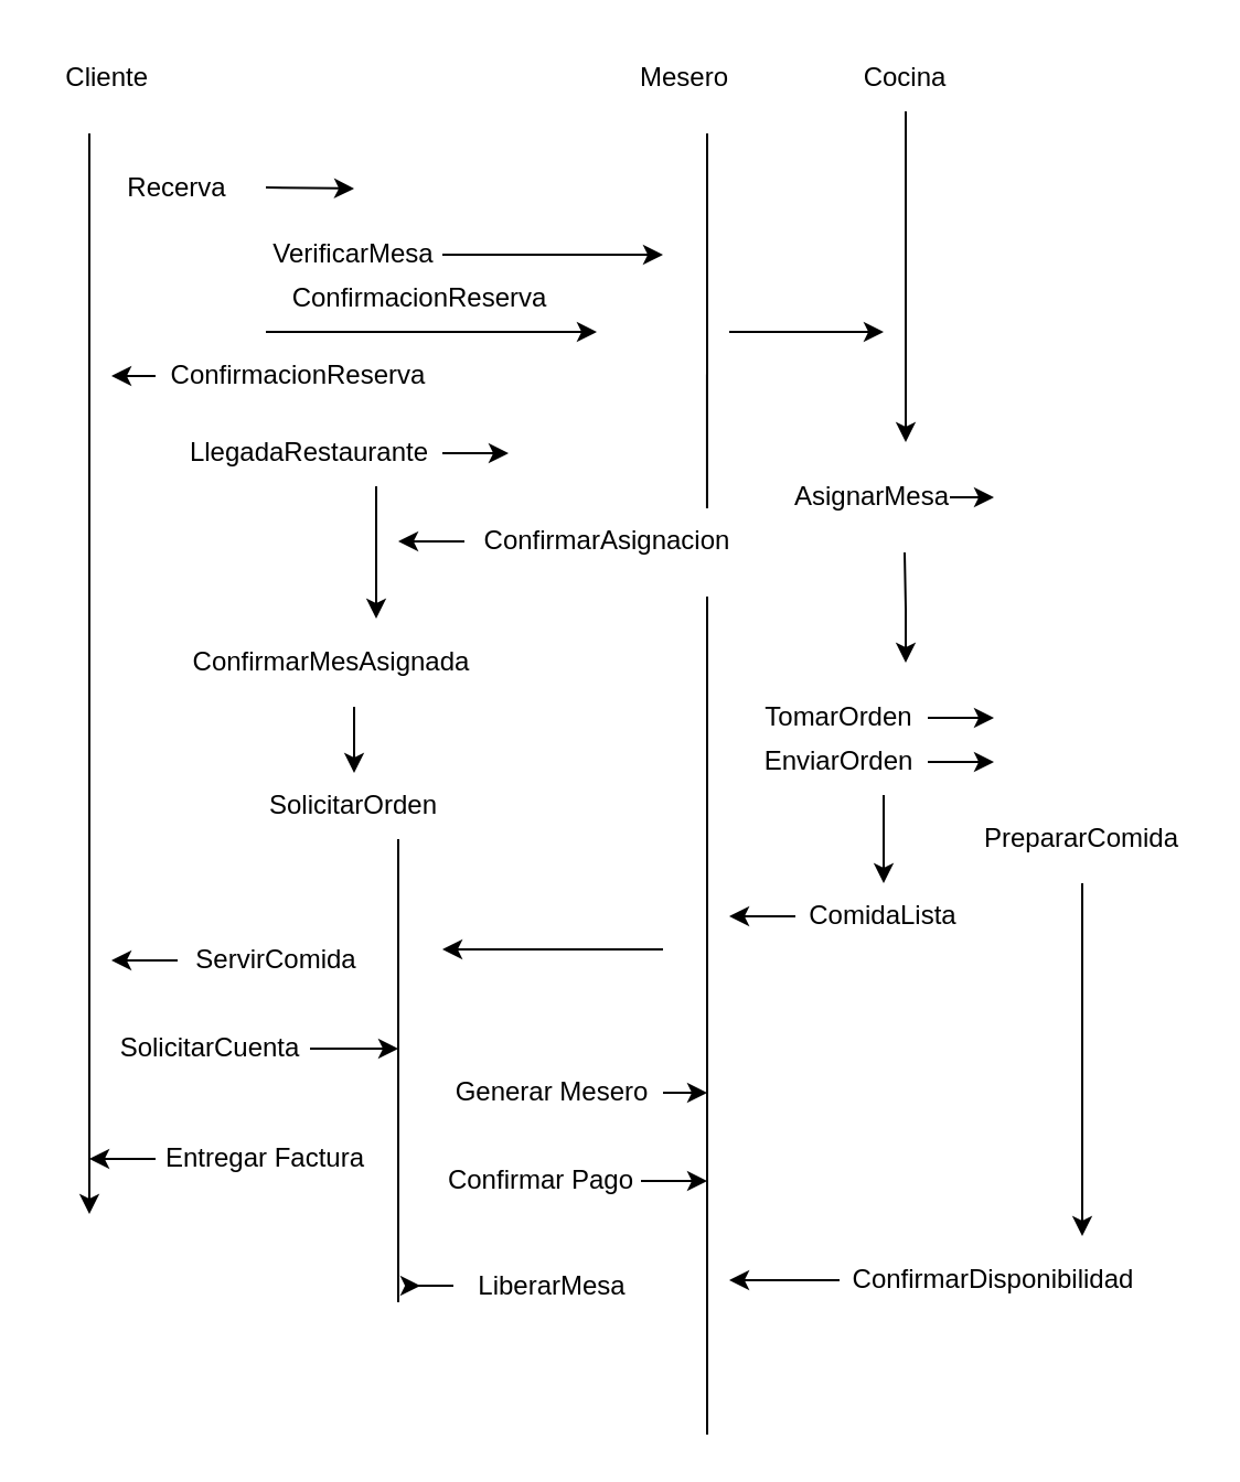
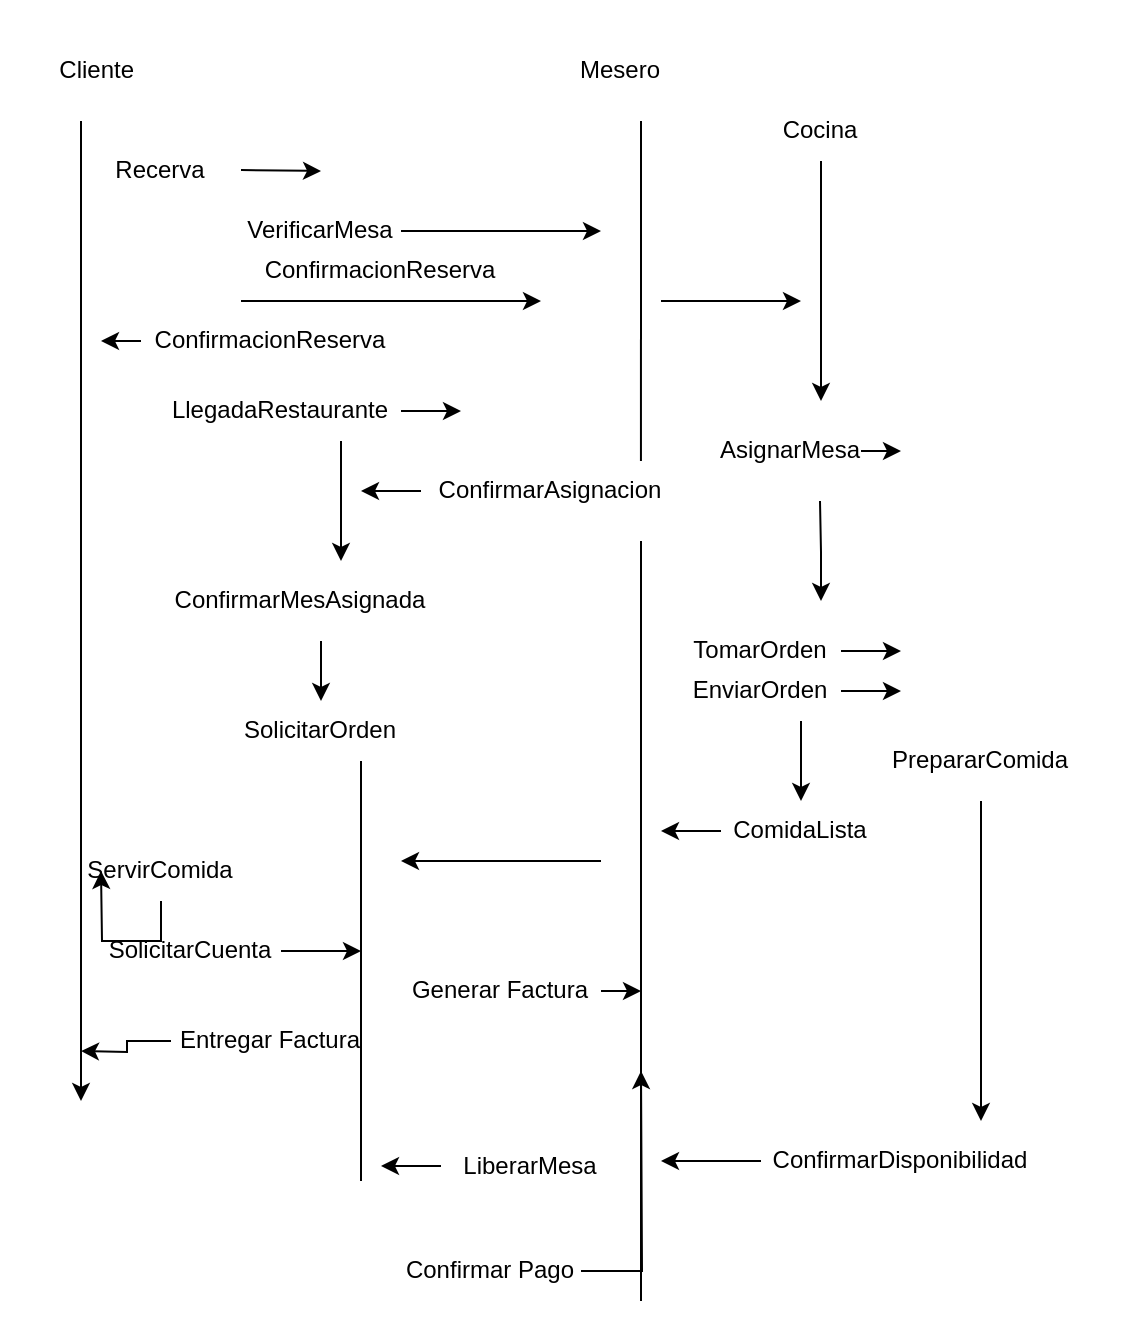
  <mxCell id="0" />
  <mxCell id="1" parent="0" />
  <mxCell id="2" value="Cliente&amp;nbsp;" style="text;html=1;align=center;verticalAlign=middle;whiteSpace=wrap;rounded=0;" parent="1" vertex="1"><mxGeometry x="20" y="20" width="60" height="30" as="geometry" /></mxCell>
  <mxCell id="3" value="Recerva" style="text;html=1;align=center;verticalAlign=middle;whiteSpace=wrap;rounded=0;" parent="1" vertex="1"><mxGeometry x="50" y="70" width="60" height="30" as="geometry" /></mxCell>
  <mxCell id="4" style="edgeStyle=orthogonalEdgeStyle;rounded=0;orthogonalLoop=1;jettySize=auto;html=1;exitX=0;exitY=0.5;exitDx=0;exitDy=0;" parent="1" source="5" edge="1"><mxGeometry relative="1" as="geometry"><mxPoint x="50" y="170" as="targetPoint" /></mxGeometry></mxCell>
  <mxCell id="5" value="ConfirmacionReserva" style="text;html=1;align=center;verticalAlign=middle;whiteSpace=wrap;rounded=0;" parent="1" vertex="1"><mxGeometry x="70" y="160" width="130" height="20" as="geometry" /></mxCell>
  <mxCell id="6" style="edgeStyle=orthogonalEdgeStyle;rounded=0;orthogonalLoop=1;jettySize=auto;html=1;" parent="1" source="7" edge="1"><mxGeometry relative="1" as="geometry"><mxPoint x="300" y="115" as="targetPoint" /></mxGeometry></mxCell>
  <mxCell id="7" value="VerificarMesa" style="text;html=1;align=center;verticalAlign=middle;whiteSpace=wrap;rounded=0;" parent="1" vertex="1"><mxGeometry x="120" y="100" width="80" height="30" as="geometry" /></mxCell>
  <mxCell id="8" value="ConfirmacionReserva" style="text;html=1;align=center;verticalAlign=middle;whiteSpace=wrap;rounded=0;" parent="1" vertex="1"><mxGeometry x="160" y="120" width="60" height="30" as="geometry" /></mxCell>
  <mxCell id="9" value="" style="endArrow=classic;html=1;rounded=0;" parent="1" edge="1"><mxGeometry width="50" height="50" relative="1" as="geometry"><mxPoint x="120" y="84.5" as="sourcePoint" /><mxPoint x="160" y="85" as="targetPoint" /></mxGeometry></mxCell>
  <mxCell id="10" value="" style="endArrow=classic;html=1;rounded=0;" parent="1" edge="1"><mxGeometry width="50" height="50" relative="1" as="geometry"><mxPoint x="40" y="60" as="sourcePoint" /><mxPoint x="40" y="550" as="targetPoint" /></mxGeometry></mxCell>
  <mxCell id="11" style="edgeStyle=orthogonalEdgeStyle;rounded=0;orthogonalLoop=1;jettySize=auto;html=1;exitX=1;exitY=0.5;exitDx=0;exitDy=0;" parent="1" source="13" edge="1"><mxGeometry relative="1" as="geometry"><mxPoint x="230" y="205" as="targetPoint" /></mxGeometry></mxCell>
  <mxCell id="12" style="edgeStyle=orthogonalEdgeStyle;rounded=0;orthogonalLoop=1;jettySize=auto;html=1;exitX=0.75;exitY=1;exitDx=0;exitDy=0;" parent="1" source="13" edge="1"><mxGeometry relative="1" as="geometry"><mxPoint x="170" y="280" as="targetPoint" /></mxGeometry></mxCell>
  <mxCell id="13" value="LlegadaRestaurante" style="text;html=1;align=center;verticalAlign=middle;whiteSpace=wrap;rounded=0;" parent="1" vertex="1"><mxGeometry x="80" y="190" width="120" height="30" as="geometry" /></mxCell>
  <mxCell id="14" value="" style="endArrow=classic;html=1;rounded=0;" parent="1" edge="1"><mxGeometry width="50" height="50" relative="1" as="geometry"><mxPoint x="120" y="150" as="sourcePoint" /><mxPoint x="270" y="150" as="targetPoint" /></mxGeometry></mxCell>
  <mxCell id="15" style="edgeStyle=orthogonalEdgeStyle;rounded=0;orthogonalLoop=1;jettySize=auto;html=1;" parent="1" source="16" edge="1"><mxGeometry relative="1" as="geometry"><mxPoint x="180" y="245" as="targetPoint" /></mxGeometry></mxCell>
  <mxCell id="16" value="ConfirmarAsignacion" style="text;html=1;align=center;verticalAlign=middle;whiteSpace=wrap;rounded=0;" parent="1" vertex="1"><mxGeometry x="210" y="230" width="130" height="30" as="geometry" /></mxCell>
  <mxCell id="17" style="edgeStyle=orthogonalEdgeStyle;rounded=0;orthogonalLoop=1;jettySize=auto;html=1;" parent="1" source="18" edge="1"><mxGeometry relative="1" as="geometry"><mxPoint x="450" y="225" as="targetPoint" /></mxGeometry></mxCell>
  <mxCell id="18" value="AsignarMesa" style="text;html=1;align=center;verticalAlign=middle;whiteSpace=wrap;rounded=0;" parent="1" vertex="1"><mxGeometry x="360" y="210" width="70" height="30" as="geometry" /></mxCell>
  <mxCell id="19" value="Mesero" style="text;html=1;align=center;verticalAlign=middle;whiteSpace=wrap;rounded=0;" parent="1" vertex="1"><mxGeometry x="280" y="20" width="60" height="30" as="geometry" /></mxCell>
  <mxCell id="20" style="edgeStyle=orthogonalEdgeStyle;rounded=0;orthogonalLoop=1;jettySize=auto;html=1;" parent="1" source="21" edge="1"><mxGeometry relative="1" as="geometry"><mxPoint x="410" y="200" as="targetPoint" /></mxGeometry></mxCell>
- <mxCell id="21" value="Cocina" style="text;html=1;align=center;verticalAlign=middle;whiteSpace=wrap;rounded=0;" parent="1" vertex="1"><mxGeometry x="380" y="20" width="60" height="30" as="geometry" /></mxCell>
+ <mxCell id="21" value="Cocina" style="text;html=1;align=center;verticalAlign=middle;whiteSpace=wrap;rounded=0;" parent="1" vertex="1"><mxGeometry x="380" y="50" width="60" height="30" as="geometry" /></mxCell>
  <mxCell id="22" value="" style="endArrow=none;html=1;rounded=0;exitX=0.846;exitY=0;exitDx=0;exitDy=0;exitPerimeter=0;" parent="1" source="16" edge="1"><mxGeometry width="50" height="50" relative="1" as="geometry"><mxPoint x="270" y="110" as="sourcePoint" /><mxPoint x="320" y="60" as="targetPoint" /></mxGeometry></mxCell>
  <mxCell id="23" value="ConfirmarMesAsignada" style="text;html=1;align=center;verticalAlign=middle;whiteSpace=wrap;rounded=0;" parent="1" vertex="1"><mxGeometry x="70" y="280" width="160" height="40" as="geometry" /></mxCell>
  <mxCell id="24" value="SolicitarOrden" style="text;html=1;align=center;verticalAlign=middle;whiteSpace=wrap;rounded=0;" parent="1" vertex="1"><mxGeometry x="115" y="350" width="90" height="30" as="geometry" /></mxCell>
  <mxCell id="25" style="edgeStyle=orthogonalEdgeStyle;rounded=0;orthogonalLoop=1;jettySize=auto;html=1;exitX=0.75;exitY=1;exitDx=0;exitDy=0;" parent="1" edge="1"><mxGeometry relative="1" as="geometry"><mxPoint x="160" y="350" as="targetPoint" /><mxPoint x="160" y="320" as="sourcePoint" /></mxGeometry></mxCell>
  <mxCell id="26" value="" style="endArrow=none;html=1;rounded=0;" parent="1" edge="1"><mxGeometry width="50" height="50" relative="1" as="geometry"><mxPoint x="320" y="650" as="sourcePoint" /><mxPoint x="320" y="270" as="targetPoint" /></mxGeometry></mxCell>
  <mxCell id="27" style="edgeStyle=orthogonalEdgeStyle;rounded=0;orthogonalLoop=1;jettySize=auto;html=1;" parent="1" edge="1"><mxGeometry relative="1" as="geometry"><mxPoint x="410" y="300" as="targetPoint" /><mxPoint x="409.5" y="250" as="sourcePoint" /></mxGeometry></mxCell>
  <mxCell id="28" style="edgeStyle=orthogonalEdgeStyle;rounded=0;orthogonalLoop=1;jettySize=auto;html=1;" parent="1" source="29" edge="1"><mxGeometry relative="1" as="geometry"><mxPoint x="450" y="325" as="targetPoint" /></mxGeometry></mxCell>
  <mxCell id="29" value="TomarOrden" style="text;html=1;align=center;verticalAlign=middle;whiteSpace=wrap;rounded=0;" parent="1" vertex="1"><mxGeometry x="340" y="310" width="80" height="30" as="geometry" /></mxCell>
  <mxCell id="30" style="edgeStyle=orthogonalEdgeStyle;rounded=0;orthogonalLoop=1;jettySize=auto;html=1;" parent="1" source="32" edge="1"><mxGeometry relative="1" as="geometry"><mxPoint x="450" y="345" as="targetPoint" /></mxGeometry></mxCell>
  <mxCell id="31" style="edgeStyle=orthogonalEdgeStyle;rounded=0;orthogonalLoop=1;jettySize=auto;html=1;exitX=0.75;exitY=1;exitDx=0;exitDy=0;" parent="1" source="32" edge="1"><mxGeometry relative="1" as="geometry"><mxPoint x="400" y="400" as="targetPoint" /></mxGeometry></mxCell>
  <mxCell id="32" value="EnviarOrden" style="text;html=1;align=center;verticalAlign=middle;whiteSpace=wrap;rounded=0;" parent="1" vertex="1"><mxGeometry x="340" y="330" width="80" height="30" as="geometry" /></mxCell>
  <mxCell id="33" style="edgeStyle=orthogonalEdgeStyle;rounded=0;orthogonalLoop=1;jettySize=auto;html=1;" parent="1" source="34" edge="1"><mxGeometry relative="1" as="geometry"><mxPoint x="490" y="560" as="targetPoint" /></mxGeometry></mxCell>
  <mxCell id="34" value="PrepararComida" style="text;html=1;align=center;verticalAlign=middle;whiteSpace=wrap;rounded=0;" parent="1" vertex="1"><mxGeometry x="440" y="360" width="100" height="40" as="geometry" /></mxCell>
  <mxCell id="35" style="edgeStyle=orthogonalEdgeStyle;rounded=0;orthogonalLoop=1;jettySize=auto;html=1;" parent="1" source="36" edge="1"><mxGeometry relative="1" as="geometry"><mxPoint x="330" y="580" as="targetPoint" /></mxGeometry></mxCell>
  <mxCell id="36" value="ConfirmarDisponibilidad" style="text;html=1;align=center;verticalAlign=middle;whiteSpace=wrap;rounded=0;" parent="1" vertex="1"><mxGeometry x="380" y="560" width="140" height="40" as="geometry" /></mxCell>
  <mxCell id="37" style="edgeStyle=orthogonalEdgeStyle;rounded=0;orthogonalLoop=1;jettySize=auto;html=1;" parent="1" source="38" edge="1"><mxGeometry relative="1" as="geometry"><mxPoint x="330" y="415" as="targetPoint" /></mxGeometry></mxCell>
  <mxCell id="38" value="ComidaLista" style="text;html=1;align=center;verticalAlign=middle;whiteSpace=wrap;rounded=0;" parent="1" vertex="1"><mxGeometry x="360" y="400" width="80" height="30" as="geometry" /></mxCell>
  <mxCell id="39" style="edgeStyle=orthogonalEdgeStyle;rounded=0;orthogonalLoop=1;jettySize=auto;html=1;" parent="1" source="40" edge="1"><mxGeometry relative="1" as="geometry"><mxPoint x="50" y="435" as="targetPoint" /></mxGeometry></mxCell>
- <mxCell id="40" value="ServirComida" style="text;html=1;align=center;verticalAlign=middle;whiteSpace=wrap;rounded=0;" parent="1" vertex="1"><mxGeometry x="80" y="420" width="90" height="30" as="geometry" /></mxCell>
+ <mxCell id="40" value="ServirComida" style="text;html=1;align=center;verticalAlign=middle;whiteSpace=wrap;rounded=0;" parent="1" vertex="1"><mxGeometry x="35" y="420" width="90" height="30" as="geometry" /></mxCell>
  <mxCell id="41" style="edgeStyle=orthogonalEdgeStyle;rounded=0;orthogonalLoop=1;jettySize=auto;html=1;" parent="1" source="42" edge="1"><mxGeometry relative="1" as="geometry"><mxPoint x="180" y="475" as="targetPoint" /></mxGeometry></mxCell>
  <mxCell id="42" value="SolicitarCuenta" style="text;html=1;align=center;verticalAlign=middle;whiteSpace=wrap;rounded=0;" parent="1" vertex="1"><mxGeometry x="50" y="460" width="90" height="30" as="geometry" /></mxCell>
  <mxCell id="43" style="edgeStyle=orthogonalEdgeStyle;rounded=0;orthogonalLoop=1;jettySize=auto;html=1;" parent="1" source="44" edge="1"><mxGeometry relative="1" as="geometry"><mxPoint x="320" y="495" as="targetPoint" /></mxGeometry></mxCell>
- <mxCell id="44" value="Generar Mesero" style="text;html=1;align=center;verticalAlign=middle;whiteSpace=wrap;rounded=0;" parent="1" vertex="1"><mxGeometry x="200" y="490" width="100" height="10" as="geometry" /></mxCell>
+ <mxCell id="44" value="Generar Factura" style="text;html=1;align=center;verticalAlign=middle;whiteSpace=wrap;rounded=0;" parent="1" vertex="1"><mxGeometry x="200" y="490" width="100" height="10" as="geometry" /></mxCell>
  <mxCell id="45" style="edgeStyle=orthogonalEdgeStyle;rounded=0;orthogonalLoop=1;jettySize=auto;html=1;" parent="1" source="46" edge="1"><mxGeometry relative="1" as="geometry"><mxPoint x="40" y="525" as="targetPoint" /></mxGeometry></mxCell>
- <mxCell id="46" value="Entregar Factura" style="text;html=1;align=center;verticalAlign=middle;whiteSpace=wrap;rounded=0;" parent="1" vertex="1"><mxGeometry x="70" y="510" width="100" height="30" as="geometry" /></mxCell>
+ <mxCell id="46" value="Entregar Factura" style="text;html=1;align=center;verticalAlign=middle;whiteSpace=wrap;rounded=0;" parent="1" vertex="1"><mxGeometry x="85" y="505" width="100" height="30" as="geometry" /></mxCell>
  <mxCell id="47" style="edgeStyle=orthogonalEdgeStyle;rounded=0;orthogonalLoop=1;jettySize=auto;html=1;" parent="1" source="48" edge="1"><mxGeometry relative="1" as="geometry"><mxPoint x="320" y="535" as="targetPoint" /></mxGeometry></mxCell>
- <mxCell id="48" value="Confirmar Pago" style="text;html=1;align=center;verticalAlign=middle;whiteSpace=wrap;rounded=0;" parent="1" vertex="1"><mxGeometry x="200" y="520" width="90" height="30" as="geometry" /></mxCell>
+ <mxCell id="48" value="Confirmar Pago" style="text;html=1;align=center;verticalAlign=middle;whiteSpace=wrap;rounded=0;" parent="1" vertex="1"><mxGeometry x="200" y="620" width="90" height="30" as="geometry" /></mxCell>
  <mxCell id="49" style="edgeStyle=orthogonalEdgeStyle;rounded=0;orthogonalLoop=1;jettySize=auto;html=1;" parent="1" source="50" edge="1"><mxGeometry relative="1" as="geometry"><mxPoint x="190" y="582.5" as="targetPoint" /></mxGeometry></mxCell>
- <mxCell id="50" value="LiberarMesa" style="text;html=1;align=center;verticalAlign=middle;whiteSpace=wrap;rounded=0;" parent="1" vertex="1"><mxGeometry x="205" y="565" width="90" height="35" as="geometry" /></mxCell>
+ <mxCell id="50" value="LiberarMesa" style="text;html=1;align=center;verticalAlign=middle;whiteSpace=wrap;rounded=0;" parent="1" vertex="1"><mxGeometry x="220" y="565" width="90" height="35" as="geometry" /></mxCell>
  <mxCell id="51" value="" style="endArrow=none;html=1;rounded=0;" parent="1" edge="1"><mxGeometry width="50" height="50" relative="1" as="geometry"><mxPoint x="180" y="590" as="sourcePoint" /><mxPoint x="180" y="380" as="targetPoint" /></mxGeometry></mxCell>
  <mxCell id="52" style="edgeStyle=orthogonalEdgeStyle;rounded=0;orthogonalLoop=1;jettySize=auto;html=1;" edge="1" parent="1"><mxGeometry relative="1" as="geometry"><mxPoint x="200" y="430" as="targetPoint" /><mxPoint x="300" y="430" as="sourcePoint" /></mxGeometry></mxCell>
  <mxCell id="53" value="" style="endArrow=classic;html=1;rounded=0;" edge="1" parent="1"><mxGeometry width="50" height="50" relative="1" as="geometry"><mxPoint x="330" y="150" as="sourcePoint" /><mxPoint x="400" y="150" as="targetPoint" /></mxGeometry></mxCell>
